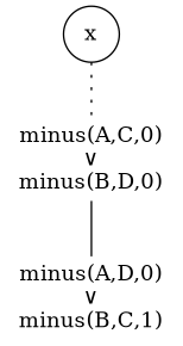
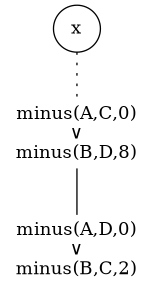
  graph {
    node [shape=plaintext]
    x [shape=circle]
-   n2 [label="minus(A,C,0)\n&#8744;\nminus(B,D,0)"]
-   n3 [label="minus(A,D,0)\n&#8744;\nminus(B,C,1)"]
+   n2 [label="minus(A,C,0)\n&#8744;\nminus(B,D,8)"]
+   n3 [label="minus(A,D,0)\n&#8744;\nminus(B,C,2)"]
    x -- n2 [style=dotted]
    n2 -- n3
  }
